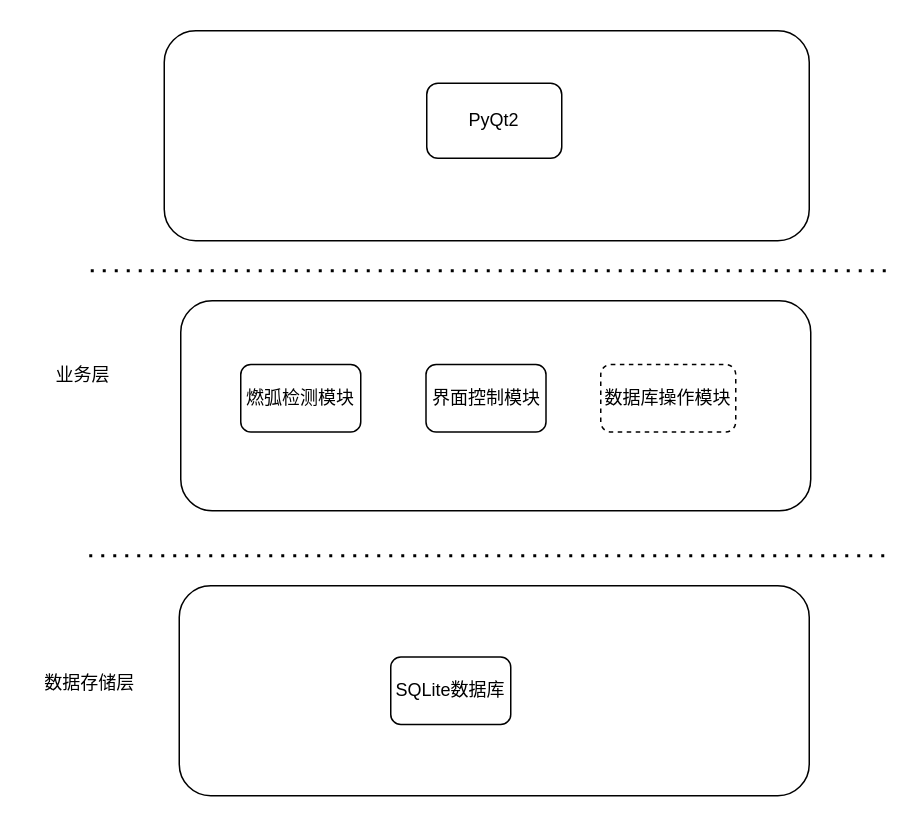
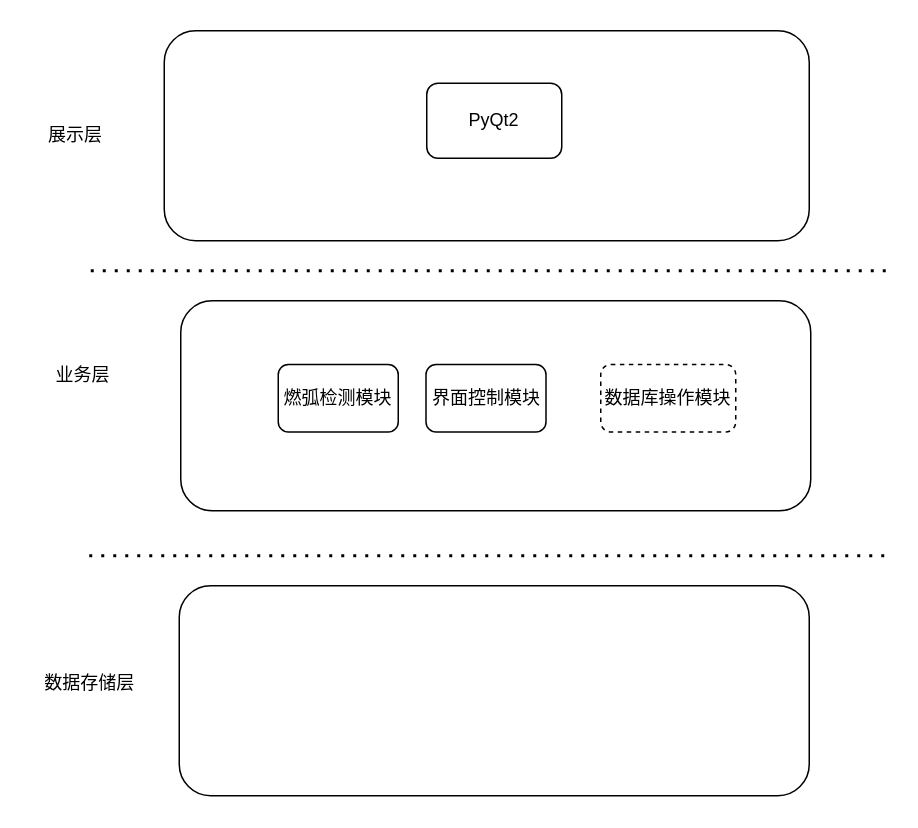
  <mxCell id="0" />
  <mxCell id="1" parent="0" />
  <mxCell id="2" value="" style="rounded=1;whiteSpace=wrap;html=1;fillColor=none;" vertex="1" parent="1"><mxGeometry x="109" y="20" width="430" height="140" as="geometry" /></mxCell>
+ <mxCell id="3" value="展示层" style="text;html=1;strokeColor=none;fillColor=none;align=center;verticalAlign=middle;whiteSpace=wrap;rounded=0;" vertex="1" parent="1"><mxGeometry x="20" y="75" width="60" height="30" as="geometry" /></mxCell>
  <mxCell id="4" value="" style="rounded=1;whiteSpace=wrap;html=1;fillColor=none;" vertex="1" parent="1"><mxGeometry x="120" y="200" width="420" height="140" as="geometry" /></mxCell>
  <mxCell id="5" value="业务层" style="text;html=1;strokeColor=none;fillColor=none;align=center;verticalAlign=middle;whiteSpace=wrap;rounded=0;" vertex="1" parent="1"><mxGeometry x="25" y="235" width="60" height="30" as="geometry" /></mxCell>
  <mxCell id="6" value="" style="rounded=1;whiteSpace=wrap;html=1;fillColor=none;" vertex="1" parent="1"><mxGeometry x="119" y="390" width="420" height="140" as="geometry" /></mxCell>
  <mxCell id="7" value="数据存储层" style="text;html=1;strokeColor=none;fillColor=none;align=center;verticalAlign=middle;whiteSpace=wrap;rounded=0;" vertex="1" parent="1"><mxGeometry x="20" y="440" width="79" height="30" as="geometry" /></mxCell>
  <mxCell id="8" value="PyQt2" style="rounded=1;whiteSpace=wrap;html=1;fillColor=default;" vertex="1" parent="1"><mxGeometry x="284" y="55" width="90" height="50" as="geometry" /></mxCell>
- <mxCell id="9" value="燃弧检测模块" style="rounded=1;whiteSpace=wrap;html=1;fillColor=default;" vertex="1" parent="1"><mxGeometry x="160" y="242.5" width="80" height="45" as="geometry" /></mxCell>
+ <mxCell id="9" value="燃弧检测模块" style="rounded=1;whiteSpace=wrap;html=1;fillColor=default;" vertex="1" parent="1"><mxGeometry x="185" y="242.5" width="80" height="45" as="geometry" /></mxCell>
  <mxCell id="10" value="界面控制模块" style="rounded=1;whiteSpace=wrap;html=1;fillColor=default;" vertex="1" parent="1"><mxGeometry x="283.5" y="242.5" width="80" height="45" as="geometry" /></mxCell>
  <mxCell id="11" value="数据库操作模块" style="rounded=1;whiteSpace=wrap;html=1;fillColor=default;dashed=1;" vertex="1" parent="1"><mxGeometry x="400" y="242.5" width="90" height="45" as="geometry" /></mxCell>
- <mxCell id="12" value="SQLite数据库" style="rounded=1;whiteSpace=wrap;html=1;fillColor=default;" vertex="1" parent="1"><mxGeometry x="260" y="437.5" width="80" height="45" as="geometry" /></mxCell>
  <mxCell id="13" value="" style="endArrow=none;dashed=1;html=1;dashPattern=1 3;strokeWidth=2;rounded=0;" edge="1" parent="1"><mxGeometry width="50" height="50" relative="1" as="geometry"><mxPoint x="60" y="180" as="sourcePoint" /><mxPoint x="590" y="180" as="targetPoint" /></mxGeometry></mxCell>
  <mxCell id="14" value="" style="endArrow=none;dashed=1;html=1;dashPattern=1 3;strokeWidth=2;rounded=0;" edge="1" parent="1"><mxGeometry width="50" height="50" relative="1" as="geometry"><mxPoint x="59" y="370" as="sourcePoint" /><mxPoint x="589" y="370" as="targetPoint" /></mxGeometry></mxCell>
